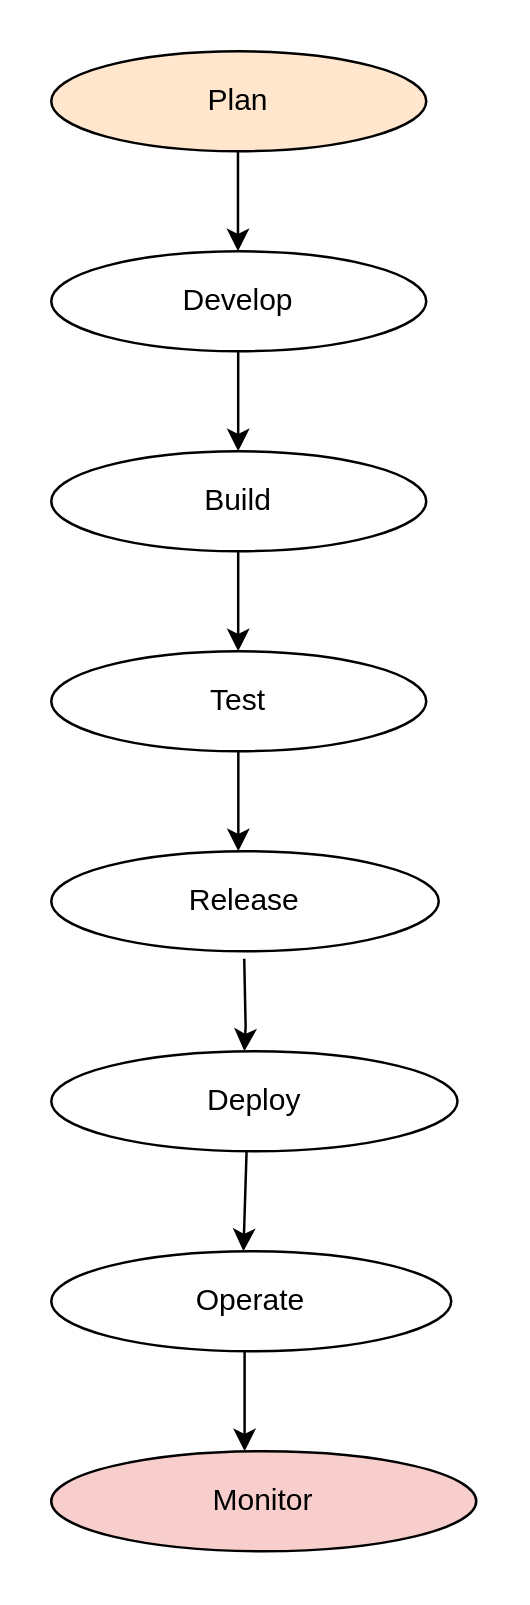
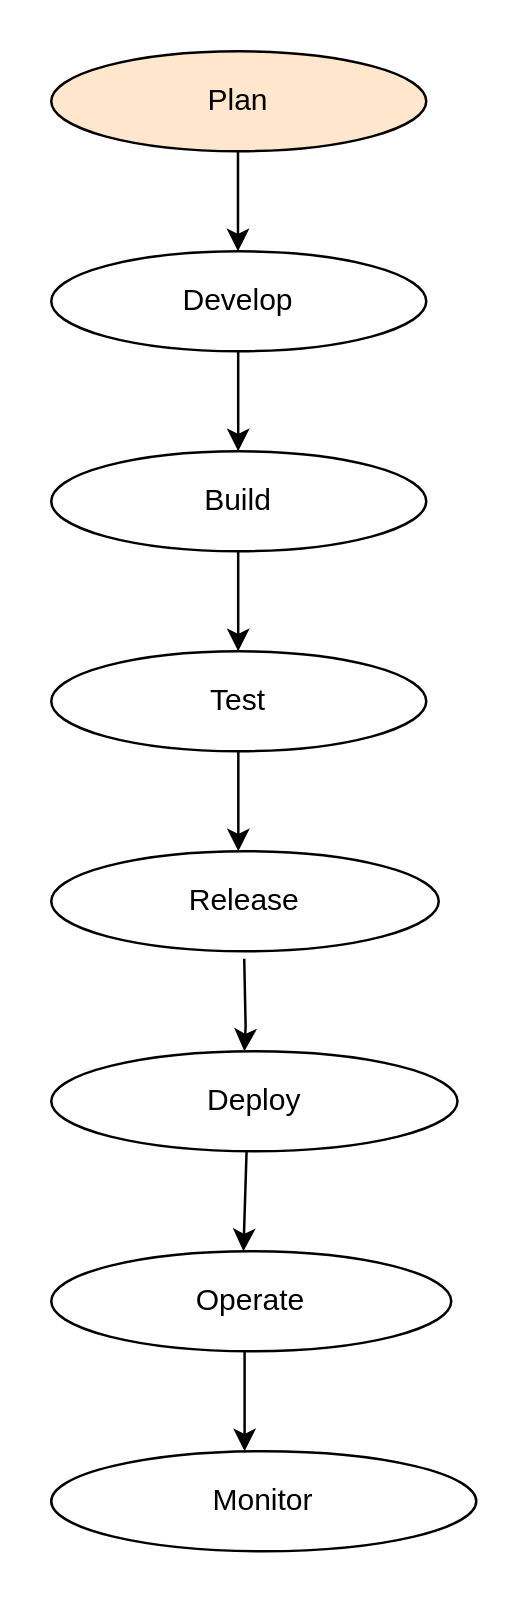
  <mxCell id="0" />
  <mxCell id="1" parent="0" />
  <mxCell id="2" value="Plan" style="ellipse;whiteSpace=wrap;html=1;fillColor=#ffe6cc;" vertex="1" parent="1"><mxGeometry x="20" width="150" height="40" as="geometry" y="20" /></mxCell>
  <mxCell id="3" value="Develop" style="ellipse;whiteSpace=wrap;html=1;" vertex="1" parent="1"><mxGeometry x="20" y="100" width="150" height="40" as="geometry" /></mxCell>
  <mxCell id="4" style="edgeStyle=orthogonalEdgeStyle;rounded=0;orthogonalLoop=1;jettySize=auto;html=1;exitX=0.5;exitY=1;exitDx=0;exitDy=0;" edge="1" parent="1" source="2" target="2"><mxGeometry relative="1" as="geometry" /></mxCell>
  <mxCell id="5" value="Build" style="ellipse;whiteSpace=wrap;html=1;" vertex="1" parent="1"><mxGeometry x="20" y="180" width="150" height="40" as="geometry" /></mxCell>
  <mxCell id="6" style="edgeStyle=orthogonalEdgeStyle;rounded=0;orthogonalLoop=1;jettySize=auto;html=1;exitX=0.5;exitY=1;exitDx=0;exitDy=0;" edge="1" parent="1" source="5" target="5"><mxGeometry relative="1" as="geometry" /></mxCell>
  <mxCell id="7" style="edgeStyle=orthogonalEdgeStyle;rounded=0;orthogonalLoop=1;jettySize=auto;html=1;exitX=0.5;exitY=1;exitDx=0;exitDy=0;" edge="1" parent="1" source="5" target="5"><mxGeometry relative="1" as="geometry" /></mxCell>
  <mxCell id="8" value="Test" style="ellipse;whiteSpace=wrap;html=1;" vertex="1" parent="1"><mxGeometry x="20" y="260" width="150" height="40" as="geometry" /></mxCell>
  <mxCell id="9" value="Release" style="ellipse;whiteSpace=wrap;html=1;" vertex="1" parent="1"><mxGeometry x="20" y="340" width="155" height="40" as="geometry" /></mxCell>
  <mxCell id="10" value="Deploy" style="ellipse;whiteSpace=wrap;html=1;" vertex="1" parent="1"><mxGeometry x="20" y="420" width="162.5" height="40" as="geometry" /></mxCell>
  <mxCell id="11" style="edgeStyle=orthogonalEdgeStyle;rounded=0;orthogonalLoop=1;jettySize=auto;html=1;exitX=0.5;exitY=1;exitDx=0;exitDy=0;" edge="1" parent="1" source="5" target="5"><mxGeometry relative="1" as="geometry" /></mxCell>
  <mxCell id="12" value="Operate" style="ellipse;whiteSpace=wrap;html=1;" vertex="1" parent="1"><mxGeometry x="20" y="500" width="160" height="40" as="geometry" /></mxCell>
- <mxCell id="13" value="Monitor" style="ellipse;whiteSpace=wrap;html=1;fillColor=#f8cecc;" vertex="1" parent="1"><mxGeometry x="20" y="580" width="170" height="40" as="geometry" /></mxCell>
+ <mxCell id="13" value="Monitor" style="ellipse;whiteSpace=wrap;html=1;" vertex="1" parent="1"><mxGeometry x="20" y="580" width="170" height="40" as="geometry" /></mxCell>
  <mxCell id="14" value="" style="endArrow=classic;html=1;rounded=0;" edge="1" parent="1"><mxGeometry width="50" height="50" relative="1" as="geometry"><mxPoint x="94.69" y="60" as="sourcePoint" /><mxPoint x="94.69" y="100" as="targetPoint" /><Array as="points" /></mxGeometry></mxCell>
  <mxCell id="15" value="" style="endArrow=classic;html=1;rounded=0;" edge="1" parent="1"><mxGeometry width="50" height="50" relative="1" as="geometry"><mxPoint x="94.78" y="140" as="sourcePoint" /><mxPoint x="94.78" y="180" as="targetPoint" /><Array as="points"><mxPoint x="94.78" y="180" /></Array></mxGeometry></mxCell>
  <mxCell id="16" value="" style="endArrow=classic;html=1;rounded=0;" edge="1" parent="1"><mxGeometry width="50" height="50" relative="1" as="geometry"><mxPoint x="94.78" y="250" as="sourcePoint" /><mxPoint x="94.78" y="260" as="targetPoint" /><Array as="points"><mxPoint x="94.78" y="220" /><mxPoint x="94.78" y="250" /></Array></mxGeometry></mxCell>
  <mxCell id="17" value="" style="endArrow=classic;html=1;rounded=0;" edge="1" parent="1"><mxGeometry width="50" height="50" relative="1" as="geometry"><mxPoint x="94.83" y="300" as="sourcePoint" /><mxPoint x="94.83" y="340" as="targetPoint" /><Array as="points" /></mxGeometry></mxCell>
  <mxCell id="18" value="" style="endArrow=classic;html=1;rounded=0;exitX=0.498;exitY=1.075;exitDx=0;exitDy=0;exitPerimeter=0;" edge="1" parent="1" source="9"><mxGeometry width="50" height="50" relative="1" as="geometry"><mxPoint x="97" y="390" as="sourcePoint" /><mxPoint x="97.25" y="420" as="targetPoint" /><Array as="points"><mxPoint x="97.75" y="410" /></Array></mxGeometry></mxCell>
  <mxCell id="19" value="" style="endArrow=classic;html=1;rounded=0;exitX=0.5;exitY=1;exitDx=0;exitDy=0;entryX=0.5;entryY=0;entryDx=0;entryDy=0;" edge="1" parent="1"><mxGeometry width="50" height="50" relative="1" as="geometry"><mxPoint x="98.13" y="460" as="sourcePoint" /><mxPoint x="96.88" y="500" as="targetPoint" /></mxGeometry></mxCell>
  <mxCell id="20" value="" style="endArrow=classic;html=1;rounded=0;exitX=0.5;exitY=1;exitDx=0;exitDy=0;" edge="1" parent="1"><mxGeometry width="50" height="50" relative="1" as="geometry"><mxPoint x="97.34" y="540" as="sourcePoint" /><mxPoint x="97.34" y="580" as="targetPoint" /><Array as="points" /></mxGeometry></mxCell>
